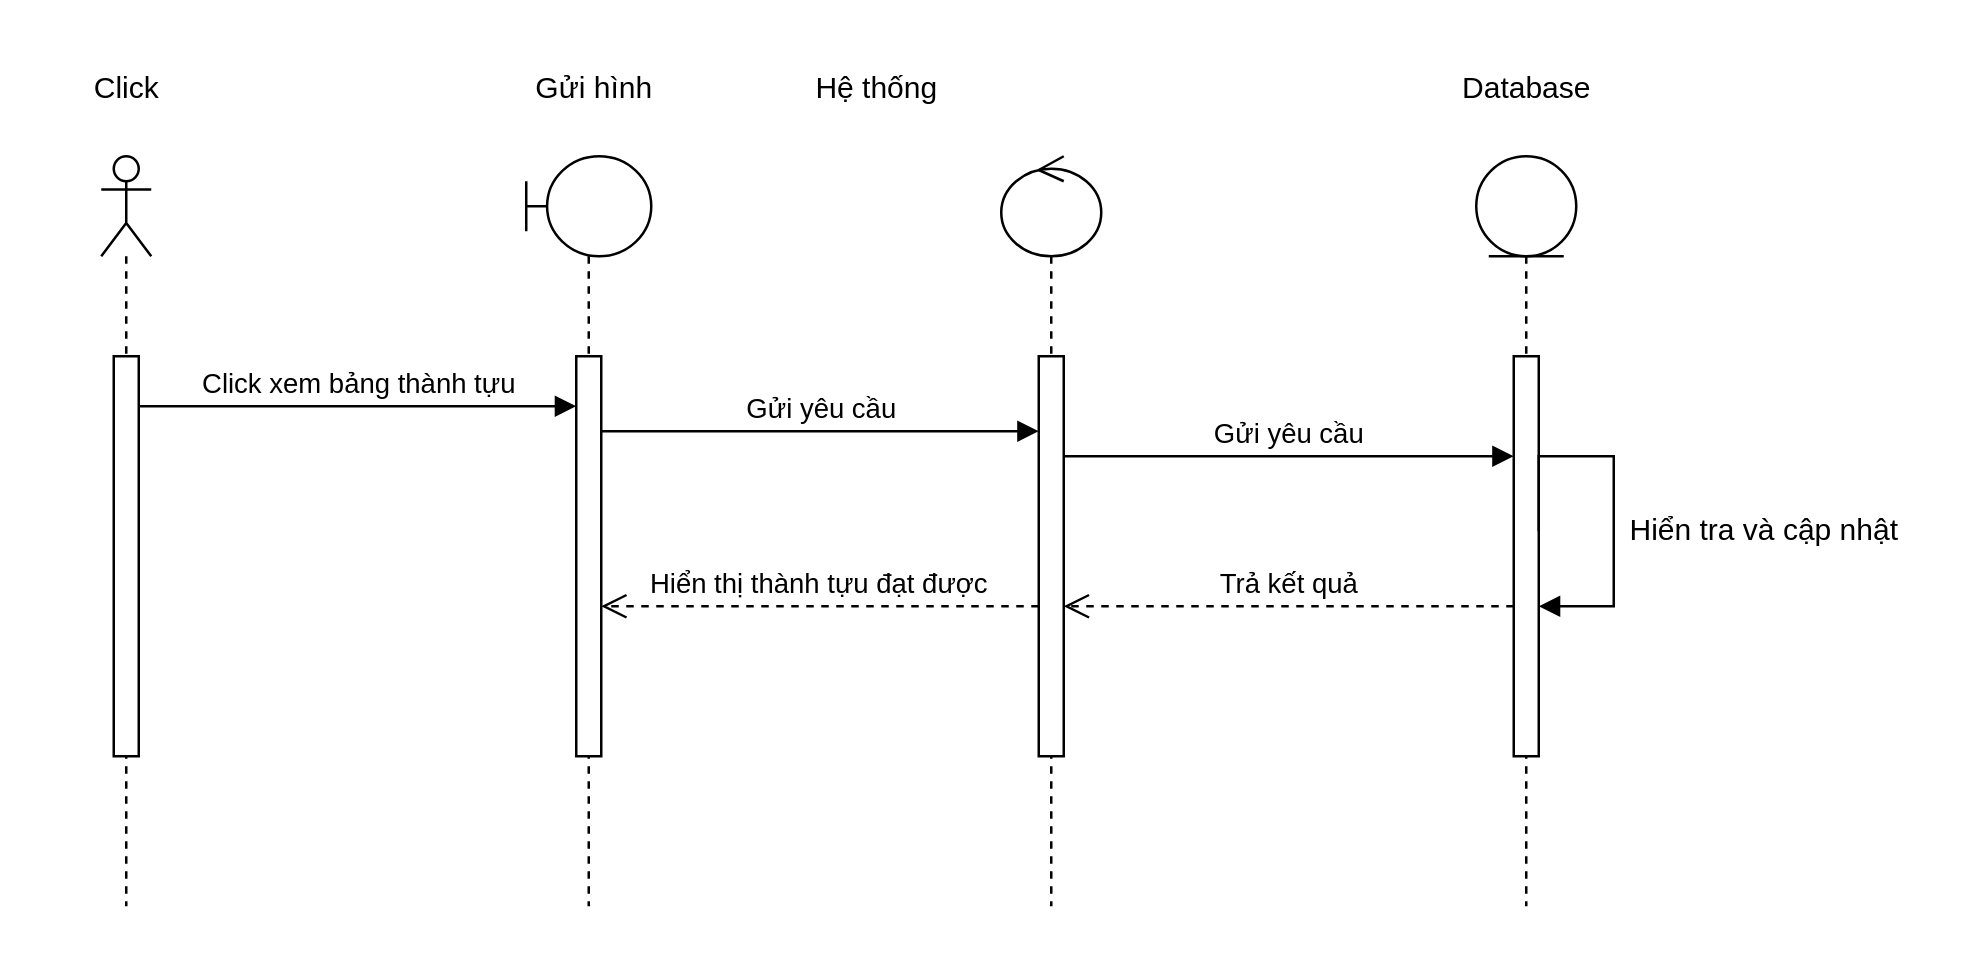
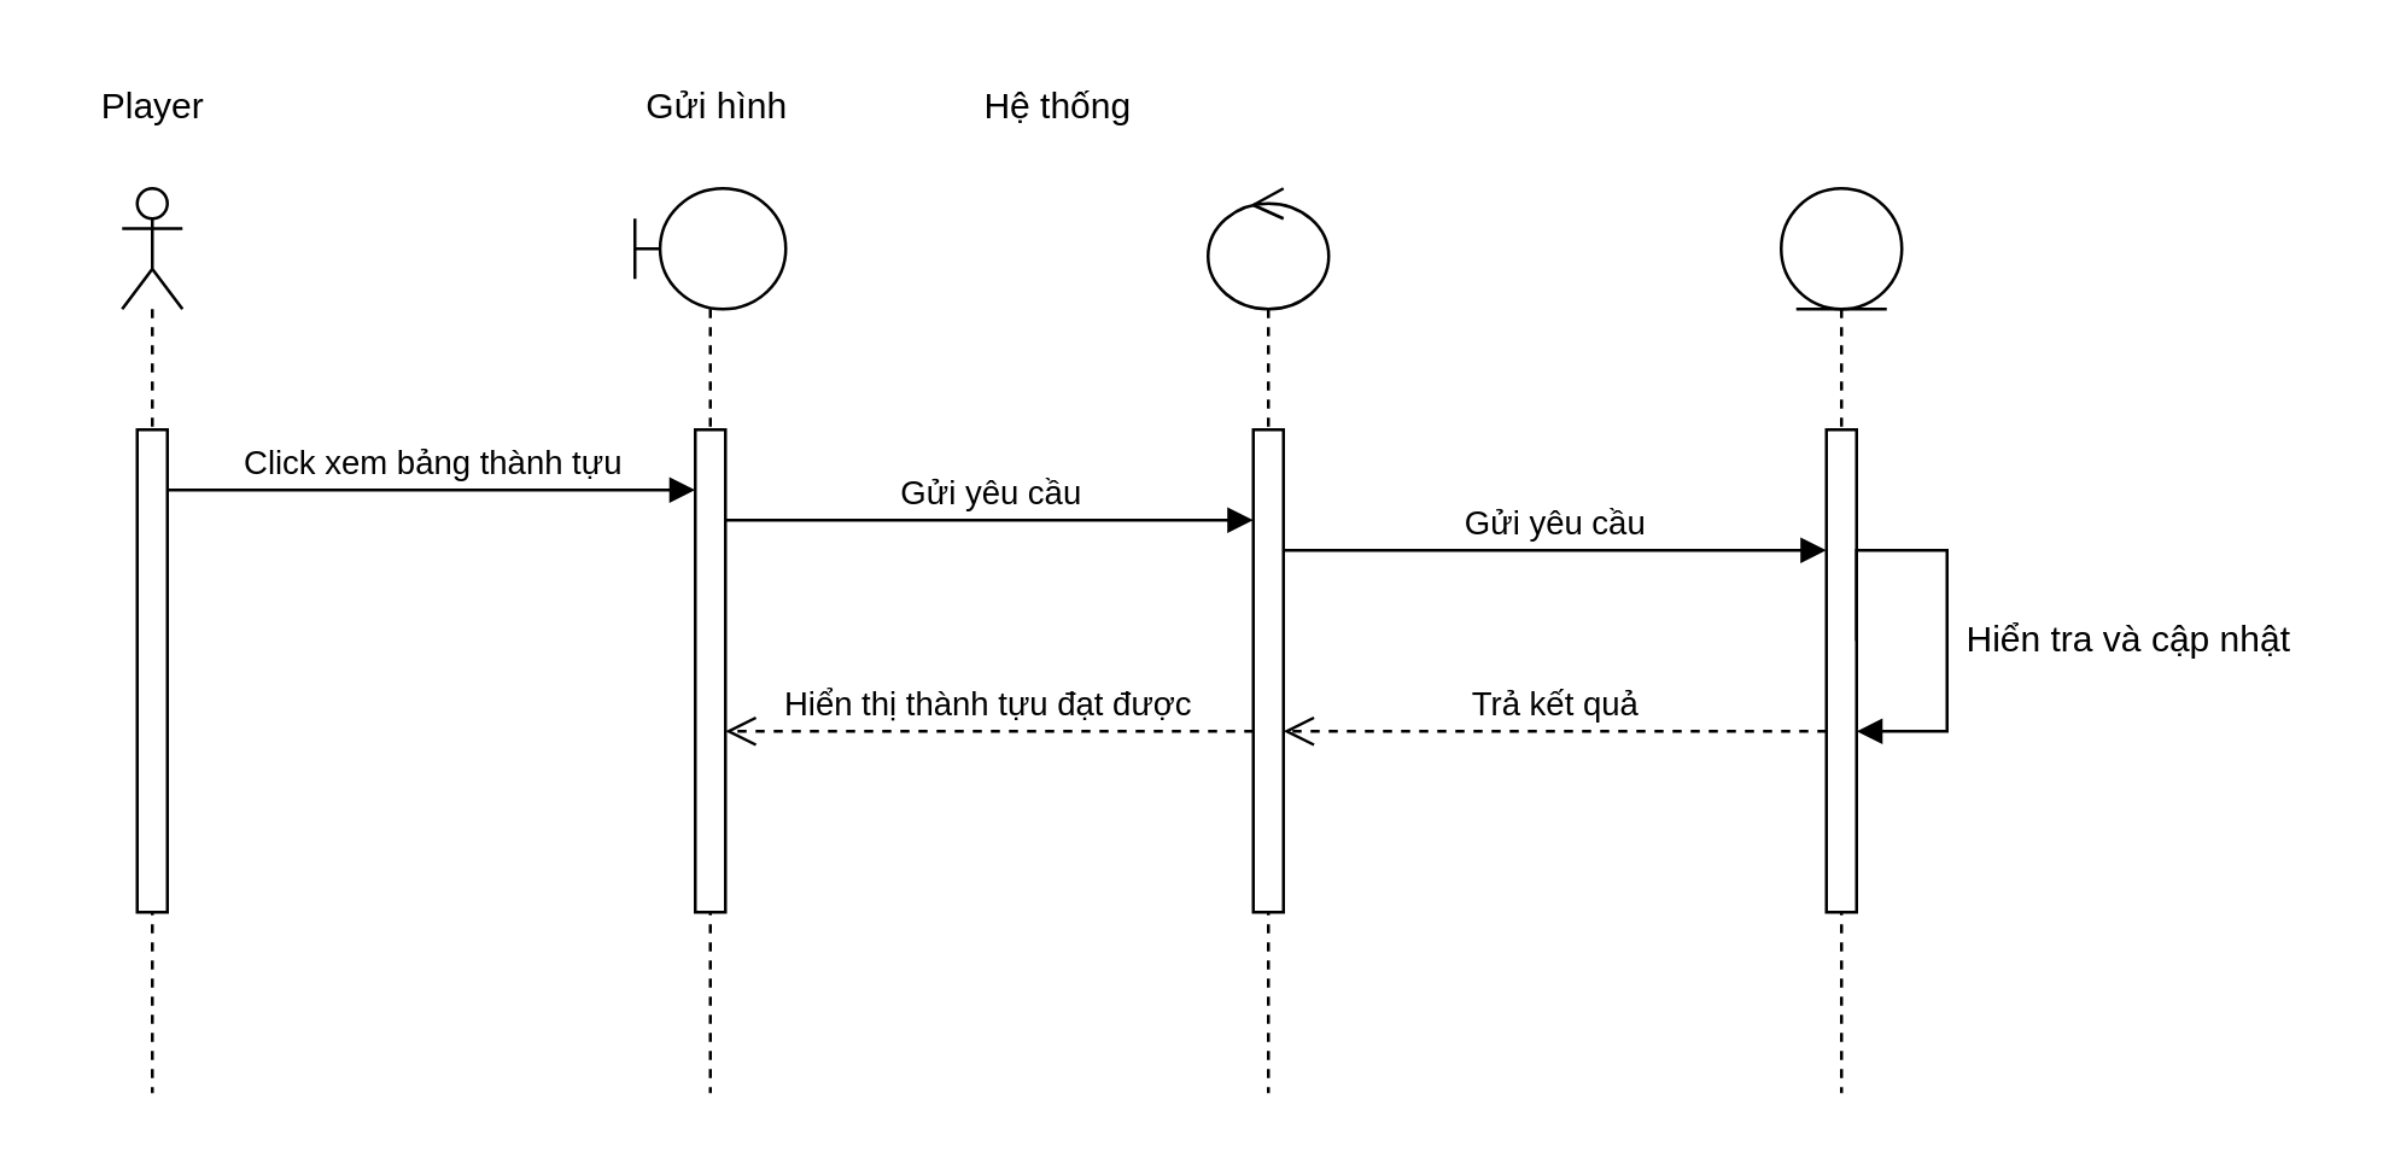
  <mxCell id="0" />
  <mxCell id="1" parent="0" />
  <mxCell id="2" value="" style="shape=umlLifeline;perimeter=lifelinePerimeter;whiteSpace=wrap;html=1;container=1;dropTarget=0;collapsible=0;recursiveResize=0;outlineConnect=0;portConstraint=eastwest;newEdgeStyle={&quot;curved&quot;:0,&quot;rounded&quot;:0};participant=umlActor;" vertex="1" parent="1"><mxGeometry x="40" y="62" width="20" height="300" as="geometry" /></mxCell>
  <mxCell id="3" value="" style="html=1;points=[[0,0,0,0,5],[0,1,0,0,-5],[1,0,0,0,5],[1,1,0,0,-5]];perimeter=orthogonalPerimeter;outlineConnect=0;targetShapes=umlLifeline;portConstraint=eastwest;newEdgeStyle={&quot;curved&quot;:0,&quot;rounded&quot;:0};" vertex="1" parent="2"><mxGeometry x="5" y="80" width="10" height="160" as="geometry" /></mxCell>
  <mxCell id="4" value="" style="shape=umlLifeline;perimeter=lifelinePerimeter;whiteSpace=wrap;html=1;container=1;dropTarget=0;collapsible=0;recursiveResize=0;outlineConnect=0;portConstraint=eastwest;newEdgeStyle={&quot;curved&quot;:0,&quot;rounded&quot;:0};participant=umlBoundary;" vertex="1" parent="1"><mxGeometry x="210" y="62" width="50" height="300" as="geometry" /></mxCell>
  <mxCell id="5" value="" style="html=1;points=[[0,0,0,0,5],[0,1,0,0,-5],[1,0,0,0,5],[1,1,0,0,-5]];perimeter=orthogonalPerimeter;outlineConnect=0;targetShapes=umlLifeline;portConstraint=eastwest;newEdgeStyle={&quot;curved&quot;:0,&quot;rounded&quot;:0};" vertex="1" parent="4"><mxGeometry x="20" y="80" width="10" height="160" as="geometry" /></mxCell>
  <mxCell id="6" value="" style="shape=umlLifeline;perimeter=lifelinePerimeter;whiteSpace=wrap;html=1;container=1;dropTarget=0;collapsible=0;recursiveResize=0;outlineConnect=0;portConstraint=eastwest;newEdgeStyle={&quot;curved&quot;:0,&quot;rounded&quot;:0};participant=umlControl;" vertex="1" parent="1"><mxGeometry x="400" y="62" width="40" height="300" as="geometry" /></mxCell>
  <mxCell id="7" value="" style="html=1;points=[[0,0,0,0,5],[0,1,0,0,-5],[1,0,0,0,5],[1,1,0,0,-5]];perimeter=orthogonalPerimeter;outlineConnect=0;targetShapes=umlLifeline;portConstraint=eastwest;newEdgeStyle={&quot;curved&quot;:0,&quot;rounded&quot;:0};" vertex="1" parent="6"><mxGeometry x="15" y="80" width="10" height="160" as="geometry" /></mxCell>
  <mxCell id="8" value="" style="shape=umlLifeline;perimeter=lifelinePerimeter;whiteSpace=wrap;html=1;container=1;dropTarget=0;collapsible=0;recursiveResize=0;outlineConnect=0;portConstraint=eastwest;newEdgeStyle={&quot;curved&quot;:0,&quot;rounded&quot;:0};participant=umlEntity;" vertex="1" parent="1"><mxGeometry x="590" y="62" width="40" height="300" as="geometry" /></mxCell>
  <mxCell id="9" value="" style="html=1;points=[[0,0,0,0,5],[0,1,0,0,-5],[1,0,0,0,5],[1,1,0,0,-5]];perimeter=orthogonalPerimeter;outlineConnect=0;targetShapes=umlLifeline;portConstraint=eastwest;newEdgeStyle={&quot;curved&quot;:0,&quot;rounded&quot;:0};" vertex="1" parent="8"><mxGeometry x="15" y="80" width="10" height="160" as="geometry" /></mxCell>
- <mxCell id="10" value="Click" style="text;html=1;align=center;verticalAlign=middle;resizable=0;points=[];autosize=1;strokeColor=none;fillColor=none;" vertex="1" parent="1"><mxGeometry x="20" y="20" width="60" height="30" as="geometry" /></mxCell>
+ <mxCell id="10" value="Player" style="text;html=1;align=center;verticalAlign=middle;resizable=0;points=[];autosize=1;strokeColor=none;fillColor=none;" vertex="1" parent="1"><mxGeometry x="20" y="20" width="60" height="30" as="geometry" /></mxCell>
  <mxCell id="11" value="Gửi hình" style="text;html=1;align=center;verticalAlign=middle;resizable=0;points=[];autosize=1;strokeColor=none;fillColor=none;" vertex="1" parent="1"><mxGeometry x="202" y="20" width="70" height="30" as="geometry" /></mxCell>
  <mxCell id="12" value="Hệ thống" style="text;html=1;align=center;verticalAlign=middle;resizable=0;points=[];autosize=1;strokeColor=none;fillColor=none;" vertex="1" parent="1"><mxGeometry x="315" y="20" width="70" height="30" as="geometry" /></mxCell>
- <mxCell id="13" value="Database" style="text;html=1;align=center;verticalAlign=middle;resizable=0;points=[];autosize=1;strokeColor=none;fillColor=none;" vertex="1" parent="1"><mxGeometry x="575" y="20" width="70" height="30" as="geometry" /></mxCell>
  <mxCell id="14" value="Click xem bảng thành tựu" style="html=1;verticalAlign=bottom;endArrow=block;curved=0;rounded=0;" edge="1" parent="1"><mxGeometry width="80" relative="1" as="geometry"><mxPoint x="55" y="162" as="sourcePoint" /><mxPoint x="230" y="162" as="targetPoint" /></mxGeometry></mxCell>
  <mxCell id="15" value="Gửi yêu cầu" style="html=1;verticalAlign=bottom;endArrow=block;curved=0;rounded=0;" edge="1" parent="1" target="7"><mxGeometry width="80" relative="1" as="geometry"><mxPoint x="240" y="172" as="sourcePoint" /><mxPoint x="320" y="172" as="targetPoint" /></mxGeometry></mxCell>
  <mxCell id="16" value="Gửi yêu cầu" style="html=1;verticalAlign=bottom;endArrow=block;curved=0;rounded=0;" edge="1" parent="1"><mxGeometry width="80" relative="1" as="geometry"><mxPoint x="425" y="182" as="sourcePoint" /><mxPoint x="605" y="182" as="targetPoint" /></mxGeometry></mxCell>
  <mxCell id="17" value="" style="html=1;align=left;spacingLeft=2;endArrow=block;rounded=0;edgeStyle=orthogonalEdgeStyle;curved=0;rounded=0;" edge="1" target="9" parent="1"><mxGeometry relative="1" as="geometry"><mxPoint x="615" y="212" as="sourcePoint" /><Array as="points"><mxPoint x="615" y="182" /><mxPoint x="645" y="182" /><mxPoint x="645" y="242" /></Array><mxPoint x="620" y="242" as="targetPoint" /></mxGeometry></mxCell>
  <mxCell id="18" value="Hiển tra và cập nhật" style="text;html=1;align=center;verticalAlign=middle;resizable=0;points=[];autosize=1;strokeColor=none;fillColor=none;" vertex="1" parent="1"><mxGeometry x="640" y="197" width="130" height="30" as="geometry" /></mxCell>
  <mxCell id="19" value="Trả kết quả" style="html=1;verticalAlign=bottom;endArrow=open;dashed=1;endSize=8;curved=0;rounded=0;" edge="1" parent="1"><mxGeometry relative="1" as="geometry"><mxPoint x="605" y="242" as="sourcePoint" /><mxPoint x="425" y="242" as="targetPoint" /></mxGeometry></mxCell>
  <mxCell id="20" value="Hiển thị thành tựu đạt được" style="html=1;verticalAlign=bottom;endArrow=open;dashed=1;endSize=8;curved=0;rounded=0;" edge="1" parent="1" target="5"><mxGeometry relative="1" as="geometry"><mxPoint x="415" y="242" as="sourcePoint" /><mxPoint x="245" y="242" as="targetPoint" /></mxGeometry></mxCell>
